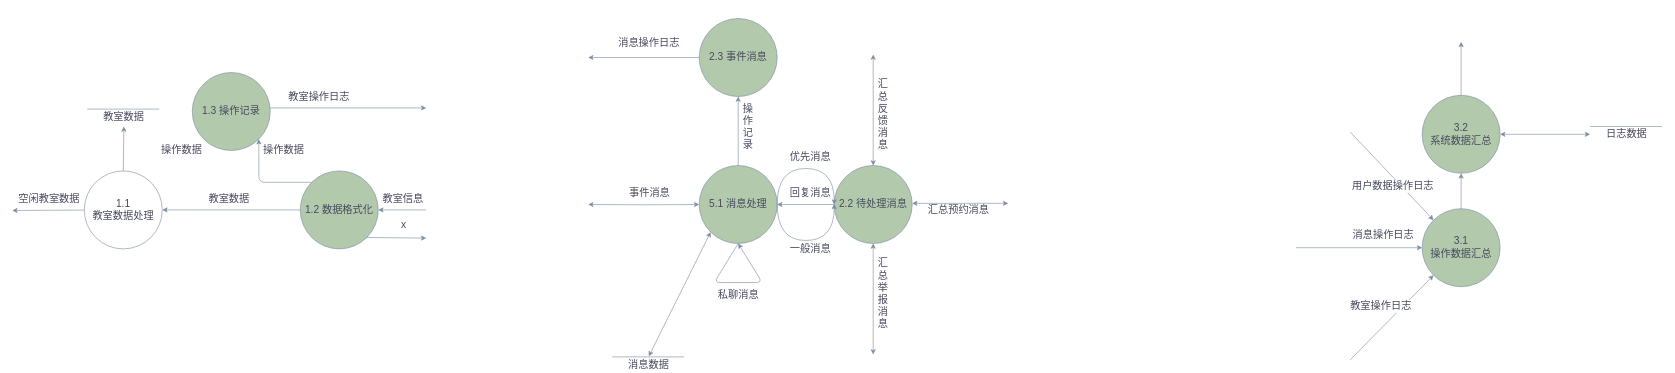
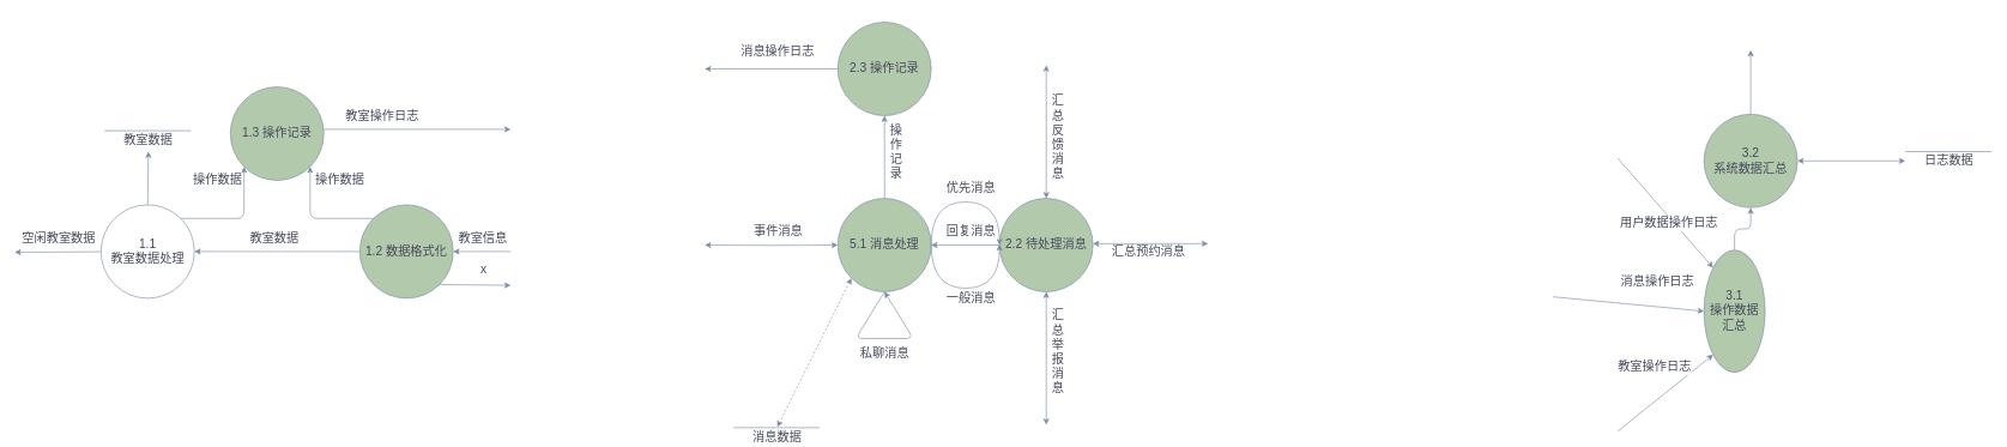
  <mxCell id="0" />
  <mxCell id="1" parent="0" />
  <mxCell id="2" style="orthogonalLoop=1;jettySize=auto;html=1;fontSize=17;strokeColor=#788AA3;fontColor=#46495D;" parent="1" source="7" edge="1"><mxGeometry relative="1" as="geometry"><mxPoint x="220" y="300" as="sourcePoint" /><mxPoint x="20" y="350" as="targetPoint" /></mxGeometry></mxCell>
  <mxCell id="3" style="orthogonalLoop=1;jettySize=auto;html=1;fontSize=17;jumpStyle=arc;jumpSize=11;startArrow=none;startFill=0;exitX=0.5;exitY=0;exitDx=0;exitDy=0;strokeColor=#788AA3;fontColor=#46495D;" parent="1" source="7" edge="1"><mxGeometry relative="1" as="geometry"><mxPoint x="-110" y="260" as="sourcePoint" /><mxPoint x="206" y="210" as="targetPoint" /></mxGeometry></mxCell>
  <mxCell id="4" value="教室数据" style="line;strokeWidth=1;fillColor=none;align=left;verticalAlign=middle;spacingTop=-1;spacingLeft=-95;spacingRight=3;rotatable=0;labelPosition=right;points=[];portConstraint=eastwest;fontSize=17;spacingBottom=-23;strokeColor=#788AA3;fontColor=#46495D;" parent="1" vertex="1"><mxGeometry x="145" y="177" width="120" height="8" as="geometry" /></mxCell>
  <mxCell id="5" style="orthogonalLoop=1;jettySize=auto;html=1;exitX=0.992;exitY=0.454;exitDx=0;exitDy=0;startArrow=none;startFill=0;jumpStyle=arc;jumpSize=10;edgeStyle=orthogonalEdgeStyle;strokeColor=#788AA3;fontColor=#46495D;exitPerimeter=0;" parent="1" source="16" edge="1"><mxGeometry relative="1" as="geometry"><mxPoint x="710" y="179" as="targetPoint" /></mxGeometry></mxCell>
+ <mxCell id="6" style="edgeStyle=orthogonalEdgeStyle;orthogonalLoop=1;jettySize=auto;html=1;entryX=0;entryY=1;entryDx=0;entryDy=0;strokeColor=#788AA3;fontColor=#46495D;exitX=1;exitY=0;exitDx=0;exitDy=0;" parent="1" source="7" target="16" edge="1"><mxGeometry relative="1" as="geometry" /></mxCell>
  <mxCell id="7" value="1.1&lt;br&gt;教室数据处理" style="ellipse;whiteSpace=wrap;html=1;aspect=fixed;fontSize=17;fillColor=#ffffff;strokeColor=#788AA3;fontColor=#46495D;" parent="1" vertex="1"><mxGeometry x="140" y="284" width="130" height="130" as="geometry" /></mxCell>
  <mxCell id="8" value="教室操作日志" style="edgeLabel;html=1;align=center;verticalAlign=middle;resizable=0;points=[];fontSize=17;rotation=0;fontColor=#46495D;" parent="1" vertex="1" connectable="0"><mxGeometry x="530.005" y="190.003" as="geometry"><mxPoint y="-29" as="offset" /></mxGeometry></mxCell>
  <mxCell id="9" style="orthogonalLoop=1;jettySize=auto;html=1;entryX=1;entryY=0.5;entryDx=0;entryDy=0;fontSize=17;edgeStyle=elbowEdgeStyle;strokeColor=#788AA3;fontColor=#46495D;" parent="1" target="14" edge="1"><mxGeometry relative="1" as="geometry"><mxPoint x="710" y="349" as="sourcePoint" /><mxPoint x="330" y="350" as="targetPoint" /><Array as="points"><mxPoint x="650" y="330" /><mxPoint x="720" y="250" /></Array></mxGeometry></mxCell>
  <mxCell id="10" value="教室信息" style="edgeLabel;html=1;align=center;verticalAlign=middle;resizable=0;points=[];fontSize=17;fontColor=#46495D;" parent="9" vertex="1" connectable="0"><mxGeometry x="0.084" y="-3" relative="1" as="geometry"><mxPoint x="3" y="-16" as="offset" /></mxGeometry></mxCell>
  <mxCell id="11" style="edgeStyle=orthogonalEdgeStyle;orthogonalLoop=1;jettySize=auto;html=1;strokeColor=#788AA3;fontColor=#46495D;" parent="1" source="14" target="7" edge="1"><mxGeometry relative="1" as="geometry" /></mxCell>
  <mxCell id="12" style="edgeStyle=orthogonalEdgeStyle;orthogonalLoop=1;jettySize=auto;html=1;entryX=1;entryY=1;entryDx=0;entryDy=0;strokeColor=#788AA3;fontColor=#46495D;exitX=0;exitY=0;exitDx=0;exitDy=0;" parent="1" source="14" target="16" edge="1"><mxGeometry relative="1" as="geometry" /></mxCell>
  <mxCell id="13" style="orthogonalLoop=1;jettySize=auto;html=1;exitX=1;exitY=1;exitDx=0;exitDy=0;startArrow=none;startFill=0;strokeColor=#788AA3;fontColor=#46495D;" parent="1" source="14" edge="1"><mxGeometry relative="1" as="geometry"><mxPoint x="710" y="396" as="targetPoint" /></mxGeometry></mxCell>
  <mxCell id="14" value="1.2 数据格式化" style="ellipse;whiteSpace=wrap;html=1;aspect=fixed;fontSize=17;fillColor=#B2C9AB;strokeColor=#788AA3;fontColor=#46495D;" parent="1" vertex="1"><mxGeometry x="500" y="284" width="130" height="130" as="geometry" /></mxCell>
  <mxCell id="15" value="教室数据" style="edgeLabel;html=1;align=center;verticalAlign=middle;resizable=0;points=[];fontSize=17;rotation=0;fontColor=#46495D;" parent="1" vertex="1" connectable="0"><mxGeometry x="380.005" y="330.003" as="geometry" /></mxCell>
  <mxCell id="16" value="1.3 操作记录" style="ellipse;whiteSpace=wrap;html=1;aspect=fixed;fontSize=17;fillColor=#B2C9AB;strokeColor=#788AA3;fontColor=#46495D;" parent="1" vertex="1"><mxGeometry x="320" y="120" width="130" height="130" as="geometry" /></mxCell>
  <mxCell id="17" value="操作数据" style="edgeLabel;html=1;align=center;verticalAlign=middle;resizable=0;points=[];fontSize=17;rotation=0;fontColor=#46495D;" parent="1" vertex="1" connectable="0"><mxGeometry x="460.005" y="20.003" as="geometry"><mxPoint x="-159" y="228" as="offset" /></mxGeometry></mxCell>
  <mxCell id="18" value="操作数据" style="edgeLabel;html=1;align=center;verticalAlign=middle;resizable=0;points=[];fontSize=17;rotation=0;fontColor=#46495D;" parent="1" vertex="1" connectable="0"><mxGeometry x="630.005" y="20.003" as="geometry"><mxPoint x="-159" y="228" as="offset" /></mxGeometry></mxCell>
  <mxCell id="19" value="x" style="edgeLabel;html=1;align=center;verticalAlign=middle;resizable=0;points=[];fontSize=17;rotation=0;fontColor=#46495D;" parent="1" vertex="1" connectable="0"><mxGeometry x="830.005" y="145.003" as="geometry"><mxPoint x="-159" y="228" as="offset" /></mxGeometry></mxCell>
  <mxCell id="20" value="空闲教室数据" style="edgeLabel;html=1;align=center;verticalAlign=middle;resizable=0;points=[];fontSize=17;rotation=0;fontColor=#46495D;" parent="1" vertex="1" connectable="0"><mxGeometry x="80.005" y="330.003" as="geometry" /></mxCell>
  <mxCell id="21" style="edgeStyle=orthogonalEdgeStyle;orthogonalLoop=1;jettySize=auto;html=1;exitX=0.5;exitY=1;exitDx=0;exitDy=0;fontSize=17;startArrow=classic;startFill=1;strokeColor=#788AA3;fontColor=#46495D;" parent="1" source="32" edge="1"><mxGeometry relative="1" as="geometry"><mxPoint x="1520" y="565" as="sourcePoint" /><mxPoint x="1455" y="590" as="targetPoint" /></mxGeometry></mxCell>
  <mxCell id="22" value="汇&lt;br&gt;总&lt;br&gt;举&lt;br&gt;报&lt;br&gt;消&lt;br&gt;息" style="edgeLabel;html=1;align=center;verticalAlign=middle;resizable=0;points=[];fontSize=17;fontColor=#46495D;" parent="21" vertex="1" connectable="0"><mxGeometry x="-0.386" y="-1" relative="1" as="geometry"><mxPoint x="16" y="26" as="offset" /></mxGeometry></mxCell>
  <mxCell id="23" style="edgeStyle=none;orthogonalLoop=1;jettySize=auto;html=1;entryX=0.5;entryY=1;entryDx=0;entryDy=0;startArrow=none;startFill=0;strokeColor=#788AA3;fontColor=#46495D;" parent="1" source="24" target="37" edge="1"><mxGeometry relative="1" as="geometry" /></mxCell>
  <mxCell id="24" value="5.1 消息处理" style="ellipse;whiteSpace=wrap;html=1;aspect=fixed;fontSize=17;fillColor=#B2C9AB;strokeColor=#788AA3;fontColor=#46495D;" parent="1" vertex="1"><mxGeometry x="1165" y="275" width="130" height="130" as="geometry" /></mxCell>
  <mxCell id="25" style="edgeStyle=orthogonalEdgeStyle;orthogonalLoop=1;jettySize=auto;html=1;entryX=0;entryY=0.5;entryDx=0;entryDy=0;fontSize=17;startArrow=classic;startFill=1;strokeColor=#788AA3;fontColor=#46495D;" parent="1" target="24" edge="1"><mxGeometry relative="1" as="geometry"><mxPoint x="980" y="340" as="sourcePoint" /><mxPoint x="1119.038" y="294.038" as="targetPoint" /></mxGeometry></mxCell>
  <mxCell id="26" value="事件消息" style="edgeLabel;html=1;align=center;verticalAlign=middle;resizable=0;points=[];fontSize=17;fontColor=#46495D;" parent="25" vertex="1" connectable="0"><mxGeometry x="-0.2" y="4" relative="1" as="geometry"><mxPoint x="27" y="-16" as="offset" /></mxGeometry></mxCell>
  <mxCell id="27" style="orthogonalLoop=1;jettySize=auto;html=1;fontSize=17;startArrow=classic;startFill=1;elbow=vertical;exitX=0.5;exitY=0;exitDx=0;exitDy=0;strokeColor=#788AA3;fontColor=#46495D;" parent="1" source="32" edge="1"><mxGeometry relative="1" as="geometry"><mxPoint x="1630" y="95" as="sourcePoint" /><mxPoint x="1455" y="90" as="targetPoint" /></mxGeometry></mxCell>
  <mxCell id="28" value="汇&lt;br&gt;总&lt;br&gt;反&lt;br&gt;馈&lt;br&gt;消&lt;br&gt;息" style="edgeLabel;html=1;align=center;verticalAlign=middle;resizable=0;points=[];fontSize=17;fontColor=#46495D;" parent="27" vertex="1" connectable="0"><mxGeometry x="-0.017" y="-1" relative="1" as="geometry"><mxPoint x="14" y="6" as="offset" /></mxGeometry></mxCell>
- <mxCell id="29" style="orthogonalLoop=1;jettySize=auto;html=1;entryX=0.508;entryY=0.375;entryDx=0;entryDy=0;entryPerimeter=0;fontSize=17;jumpStyle=arc;jumpSize=11;startArrow=classic;startFill=1;exitX=0;exitY=1;exitDx=0;exitDy=0;strokeColor=#788AA3;fontColor=#46495D;" parent="1" source="24" target="30" edge="1"><mxGeometry relative="1" as="geometry"><mxPoint x="1669.038" y="-126.998" as="sourcePoint" /></mxGeometry></mxCell>
+ <mxCell id="29" style="orthogonalLoop=1;jettySize=auto;html=1;entryX=0.508;entryY=0.375;entryDx=0;entryDy=0;entryPerimeter=0;fontSize=17;jumpStyle=arc;jumpSize=11;startArrow=classic;startFill=1;exitX=0;exitY=1;exitDx=0;exitDy=0;strokeColor=#788AA3;fontColor=#46495D;dashed=1;" parent="1" source="24" target="30" edge="1"><mxGeometry relative="1" as="geometry"><mxPoint x="1669.038" y="-126.998" as="sourcePoint" /></mxGeometry></mxCell>
  <mxCell id="30" value="消息数据" style="line;strokeWidth=1;fillColor=none;align=left;verticalAlign=middle;spacingTop=-1;spacingLeft=-95;spacingRight=3;rotatable=0;labelPosition=right;points=[];portConstraint=eastwest;fontSize=17;spacingBottom=-23;strokeColor=#788AA3;fontColor=#46495D;" parent="1" vertex="1"><mxGeometry x="1020" y="590" width="120" height="8" as="geometry" /></mxCell>
  <mxCell id="31" style="edgeStyle=orthogonalEdgeStyle;curved=1;sketch=0;orthogonalLoop=1;jettySize=auto;html=1;entryX=1;entryY=0.5;entryDx=0;entryDy=0;fontColor=#46495D;startArrow=none;startFill=0;strokeColor=#788AA3;fillColor=#B2C9AB;" parent="1" source="32" target="24" edge="1"><mxGeometry relative="1" as="geometry" /></mxCell>
  <mxCell id="32" value="2.2 待处理消息" style="ellipse;whiteSpace=wrap;html=1;aspect=fixed;fontSize=17;fillColor=#B2C9AB;strokeColor=#788AA3;fontColor=#46495D;" parent="1" vertex="1"><mxGeometry x="1390" y="275" width="130" height="130" as="geometry" /></mxCell>
  <mxCell id="33" style="orthogonalLoop=1;jettySize=auto;html=1;fontSize=17;startArrow=classic;startFill=1;elbow=vertical;exitX=1;exitY=0.5;exitDx=0;exitDy=0;strokeColor=#788AA3;fontColor=#46495D;" parent="1" edge="1"><mxGeometry relative="1" as="geometry"><mxPoint x="1520" y="338.09" as="sourcePoint" /><mxPoint x="1680" y="338" as="targetPoint" /></mxGeometry></mxCell>
  <mxCell id="34" value="汇总预约消息" style="edgeLabel;html=1;align=center;verticalAlign=middle;resizable=0;points=[];fontSize=17;fontColor=#46495D;" parent="33" vertex="1" connectable="0"><mxGeometry x="-0.017" y="-1" relative="1" as="geometry"><mxPoint x="-3" y="10" as="offset" /></mxGeometry></mxCell>
  <mxCell id="35" style="orthogonalLoop=1;jettySize=auto;html=1;exitX=0;exitY=0.5;exitDx=0;exitDy=0;startArrow=none;startFill=0;jumpStyle=arc;jumpSize=10;edgeStyle=orthogonalEdgeStyle;strokeColor=#788AA3;fontColor=#46495D;" parent="1" source="37" edge="1"><mxGeometry relative="1" as="geometry"><mxPoint x="980" y="95" as="targetPoint" /></mxGeometry></mxCell>
  <mxCell id="36" value="消息操作日志" style="edgeLabel;html=1;align=center;verticalAlign=middle;resizable=0;points=[];fontSize=17;rotation=0;fontColor=#46495D;" parent="1" vertex="1" connectable="0"><mxGeometry x="1080.005" y="70.003" as="geometry" /></mxCell>
- <mxCell id="37" value="2.3 事件消息" style="ellipse;whiteSpace=wrap;html=1;aspect=fixed;fontSize=17;fillColor=#B2C9AB;strokeColor=#788AA3;fontColor=#46495D;" parent="1" vertex="1"><mxGeometry x="1165" y="30" width="130" height="130" as="geometry" /></mxCell>
+ <mxCell id="37" value="2.3 操作记录" style="ellipse;whiteSpace=wrap;html=1;aspect=fixed;fontSize=17;fillColor=#B2C9AB;strokeColor=#788AA3;fontColor=#46495D;" parent="1" vertex="1"><mxGeometry x="1165" y="30" width="130" height="130" as="geometry" /></mxCell>
  <mxCell id="38" value="操&lt;br&gt;作&lt;br&gt;记&lt;br&gt;录" style="edgeLabel;html=1;align=center;verticalAlign=middle;resizable=0;points=[];fontSize=17;rotation=0;fontColor=#46495D;" parent="1" vertex="1" connectable="0"><mxGeometry x="1245.005" y="210.003" as="geometry" /></mxCell>
  <mxCell id="39" style="edgeStyle=none;orthogonalLoop=1;jettySize=auto;html=1;entryX=0;entryY=0.5;entryDx=0;entryDy=0;startArrow=none;startFill=0;strokeColor=#788AA3;fontColor=#46495D;" parent="1" source="37" target="37" edge="1"><mxGeometry relative="1" as="geometry" /></mxCell>
  <mxCell id="40" value="" style="endArrow=classic;html=1;strokeColor=#788AA3;fontColor=#46495D;entryX=0.5;entryY=1;entryDx=0;entryDy=0;" parent="1" target="24" edge="1"><mxGeometry width="50" height="50" relative="1" as="geometry"><mxPoint x="1230" y="405" as="sourcePoint" /><mxPoint x="1295" y="340" as="targetPoint" /><Array as="points"><mxPoint x="1190" y="470" /><mxPoint x="1270" y="470" /></Array></mxGeometry></mxCell>
  <mxCell id="41" value="私聊消息" style="edgeLabel;html=1;align=center;verticalAlign=middle;resizable=0;points=[];fontSize=17;fontColor=#46495D;" parent="1" vertex="1" connectable="0"><mxGeometry x="1229.996" y="490" as="geometry" /></mxCell>
  <mxCell id="42" style="edgeStyle=none;rounded=0;orthogonalLoop=1;jettySize=auto;html=1;startArrow=none;startFill=0;entryX=0;entryY=0.5;entryDx=0;entryDy=0;strokeColor=#788AA3;fontColor=#46495D;" parent="1" target="51" edge="1"><mxGeometry relative="1" as="geometry"><mxPoint x="2160" y="412" as="sourcePoint" /></mxGeometry></mxCell>
  <mxCell id="43" style="edgeStyle=none;rounded=0;orthogonalLoop=1;jettySize=auto;html=1;entryX=0;entryY=0;entryDx=0;entryDy=0;startArrow=none;startFill=0;strokeColor=#788AA3;fontColor=#46495D;" parent="1" target="51" edge="1"><mxGeometry relative="1" as="geometry"><mxPoint x="2250" y="219" as="sourcePoint" /></mxGeometry></mxCell>
  <mxCell id="44" style="rounded=0;orthogonalLoop=1;jettySize=auto;html=1;startArrow=none;startFill=0;jumpStyle=arc;jumpSize=10;strokeColor=#788AA3;fontColor=#46495D;entryX=0;entryY=1;entryDx=0;entryDy=0;" parent="1" target="51" edge="1"><mxGeometry relative="1" as="geometry"><mxPoint x="2250" y="599" as="sourcePoint" /><mxPoint x="2390" y="448" as="targetPoint" /></mxGeometry></mxCell>
  <mxCell id="45" value="日志数据" style="line;strokeWidth=1;fillColor=none;align=left;verticalAlign=middle;spacingTop=-1;spacingLeft=-95;spacingRight=3;rotatable=0;labelPosition=right;points=[];portConstraint=eastwest;fontSize=17;spacingBottom=-23;strokeColor=#788AA3;fontColor=#46495D;" parent="1" vertex="1"><mxGeometry x="2650" y="206" width="120" height="8" as="geometry" /></mxCell>
  <mxCell id="46" style="rounded=0;jumpStyle=arc;jumpSize=11;orthogonalLoop=1;jettySize=auto;html=1;fontSize=17;startArrow=classic;startFill=1;strokeColor=#788AA3;fontColor=#46495D;exitX=1;exitY=0.5;exitDx=0;exitDy=0;" parent="1" source="53" edge="1"><mxGeometry relative="1" as="geometry"><mxPoint x="2650" y="223" as="targetPoint" /><mxPoint x="2519.996" y="211.381" as="sourcePoint" /></mxGeometry></mxCell>
  <mxCell id="47" value="消息操作日志" style="edgeLabel;html=1;align=center;verticalAlign=middle;resizable=0;points=[];fontSize=17;rotation=0;fontColor=#46495D;" parent="1" vertex="1" connectable="0"><mxGeometry x="1990.005" y="349.003" as="geometry"><mxPoint x="314.496" y="42.241" as="offset" /></mxGeometry></mxCell>
  <mxCell id="48" value="用户数据操作日志" style="edgeLabel;html=1;align=center;verticalAlign=middle;resizable=0;points=[];fontSize=17;rotation=0;fontColor=#46495D;" parent="1" vertex="1" connectable="0"><mxGeometry x="2320.005" y="309.003" as="geometry" /></mxCell>
  <mxCell id="49" value="教室操作日志" style="edgeLabel;html=1;align=center;verticalAlign=middle;resizable=0;points=[];fontSize=17;rotation=0;fontColor=#46495D;" parent="1" vertex="1" connectable="0"><mxGeometry x="2300.005" y="509.003" as="geometry" /></mxCell>
  <mxCell id="50" style="edgeStyle=orthogonalEdgeStyle;rounded=1;sketch=0;orthogonalLoop=1;jettySize=auto;html=1;fontColor=#46495D;strokeColor=#788AA3;fillColor=#B2C9AB;" parent="1" source="51" target="53" edge="1"><mxGeometry relative="1" as="geometry" /></mxCell>
- <mxCell id="51" value="3.1&lt;br&gt;操作数据汇总" style="ellipse;whiteSpace=wrap;html=1;aspect=fixed;fontSize=17;fillColor=#B2C9AB;strokeColor=#788AA3;fontColor=#46495D;" parent="1" vertex="1"><mxGeometry x="2370" y="347" width="130" height="130" as="geometry" /></mxCell>
+ <mxCell id="51" value="3.1&lt;br&gt;操作数据汇总" style="ellipse;whiteSpace=wrap;html=1;aspect=fixed;fontSize=17;fillColor=#B2C9AB;strokeColor=#788AA3;fontColor=#46495D;" parent="1" vertex="1"><mxGeometry x="2370" y="347" width="85" height="170" as="geometry" /></mxCell>
  <mxCell id="52" style="edgeStyle=orthogonalEdgeStyle;rounded=1;sketch=0;orthogonalLoop=1;jettySize=auto;html=1;fontColor=#46495D;strokeColor=#788AA3;fillColor=#B2C9AB;" parent="1" source="53" edge="1"><mxGeometry relative="1" as="geometry"><mxPoint x="2435" y="69" as="targetPoint" /></mxGeometry></mxCell>
  <mxCell id="53" value="3.2&lt;br&gt;系统数据汇总" style="ellipse;whiteSpace=wrap;html=1;aspect=fixed;fontSize=17;fillColor=#B2C9AB;strokeColor=#788AA3;fontColor=#46495D;" parent="1" vertex="1"><mxGeometry x="2370" y="158" width="130" height="130" as="geometry" /></mxCell>
  <mxCell id="54" style="edgeStyle=orthogonalEdgeStyle;sketch=0;orthogonalLoop=1;jettySize=auto;html=1;entryX=0;entryY=0.5;entryDx=0;entryDy=0;fontColor=#46495D;startArrow=none;startFill=0;strokeColor=#788AA3;fillColor=#B2C9AB;curved=1;exitX=1;exitY=0.5;exitDx=0;exitDy=0;" parent="1" source="24" target="32" edge="1"><mxGeometry relative="1" as="geometry"><Array as="points"><mxPoint x="1295" y="280" /><mxPoint x="1390" y="280" /></Array></mxGeometry></mxCell>
  <mxCell id="55" style="edgeStyle=orthogonalEdgeStyle;sketch=0;orthogonalLoop=1;jettySize=auto;html=1;entryX=0;entryY=0.5;entryDx=0;entryDy=0;fontColor=#46495D;startArrow=none;startFill=0;strokeColor=#788AA3;fillColor=#B2C9AB;curved=1;exitX=1;exitY=0.5;exitDx=0;exitDy=0;" parent="1" edge="1"><mxGeometry relative="1" as="geometry"><mxPoint x="1295" y="339" as="sourcePoint" /><mxPoint x="1390" y="339" as="targetPoint" /><Array as="points"><mxPoint x="1295" y="400" /><mxPoint x="1390" y="400" /></Array></mxGeometry></mxCell>
  <mxCell id="56" value="优先消息" style="edgeLabel;html=1;align=center;verticalAlign=middle;resizable=0;points=[];fontSize=17;fontColor=#46495D;" parent="1" vertex="1" connectable="0"><mxGeometry x="1349.996" y="260" as="geometry" /></mxCell>
  <mxCell id="57" value="一般消息" style="edgeLabel;html=1;align=center;verticalAlign=middle;resizable=0;points=[];fontSize=17;fontColor=#46495D;" parent="1" vertex="1" connectable="0"><mxGeometry x="1349.996" y="414" as="geometry" /></mxCell>
  <mxCell id="58" value="回复消息" style="edgeLabel;html=1;align=center;verticalAlign=middle;resizable=0;points=[];fontSize=17;fontColor=#46495D;" parent="1" vertex="1" connectable="0"><mxGeometry x="1349.996" y="320" as="geometry" /></mxCell>
